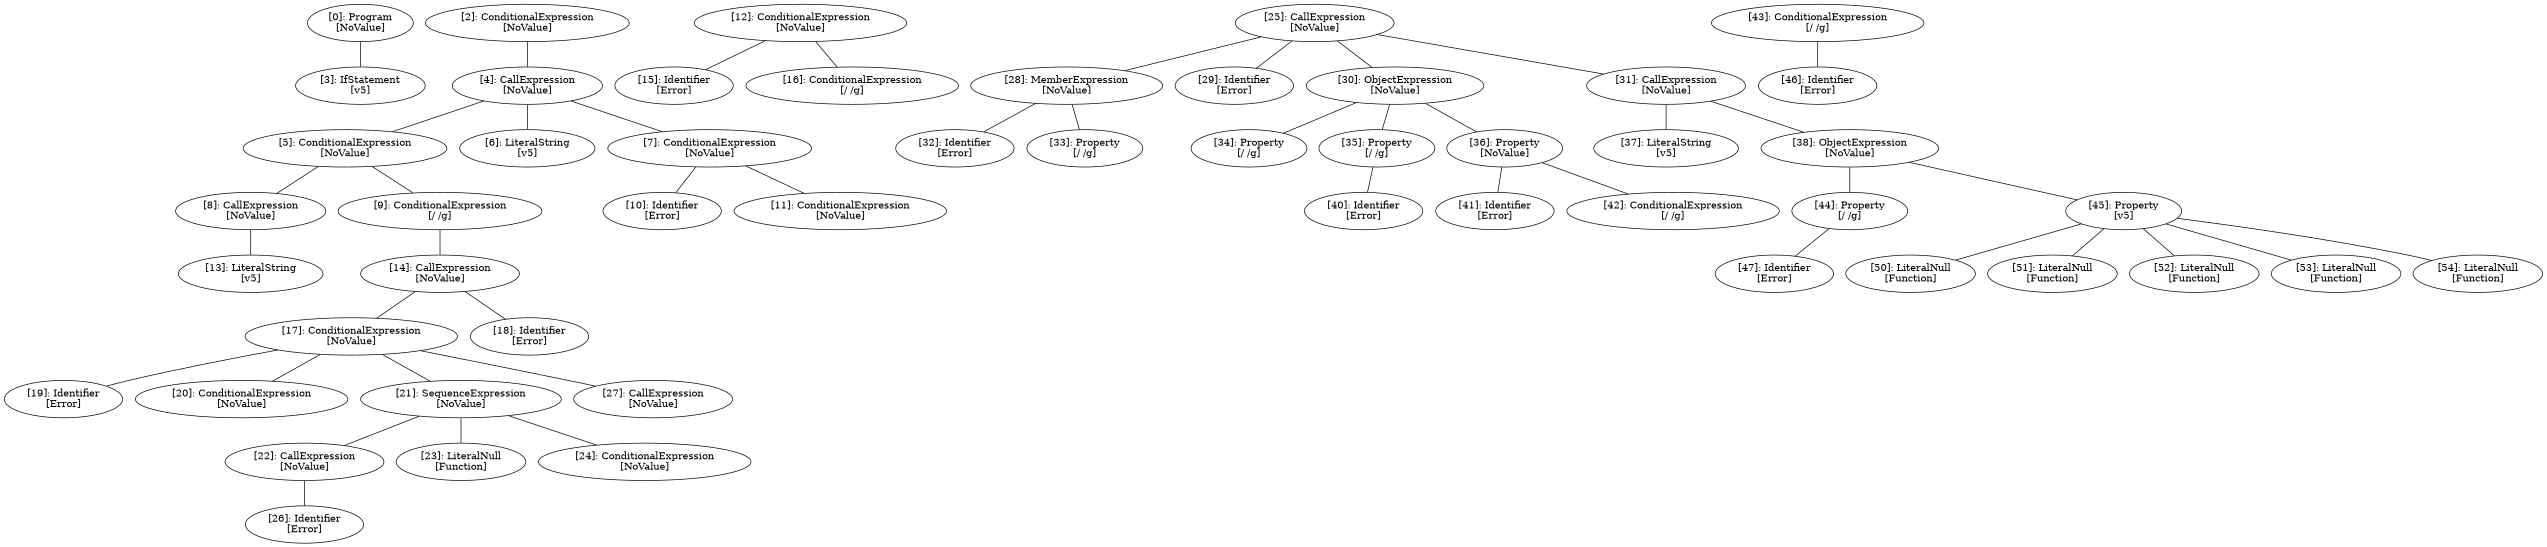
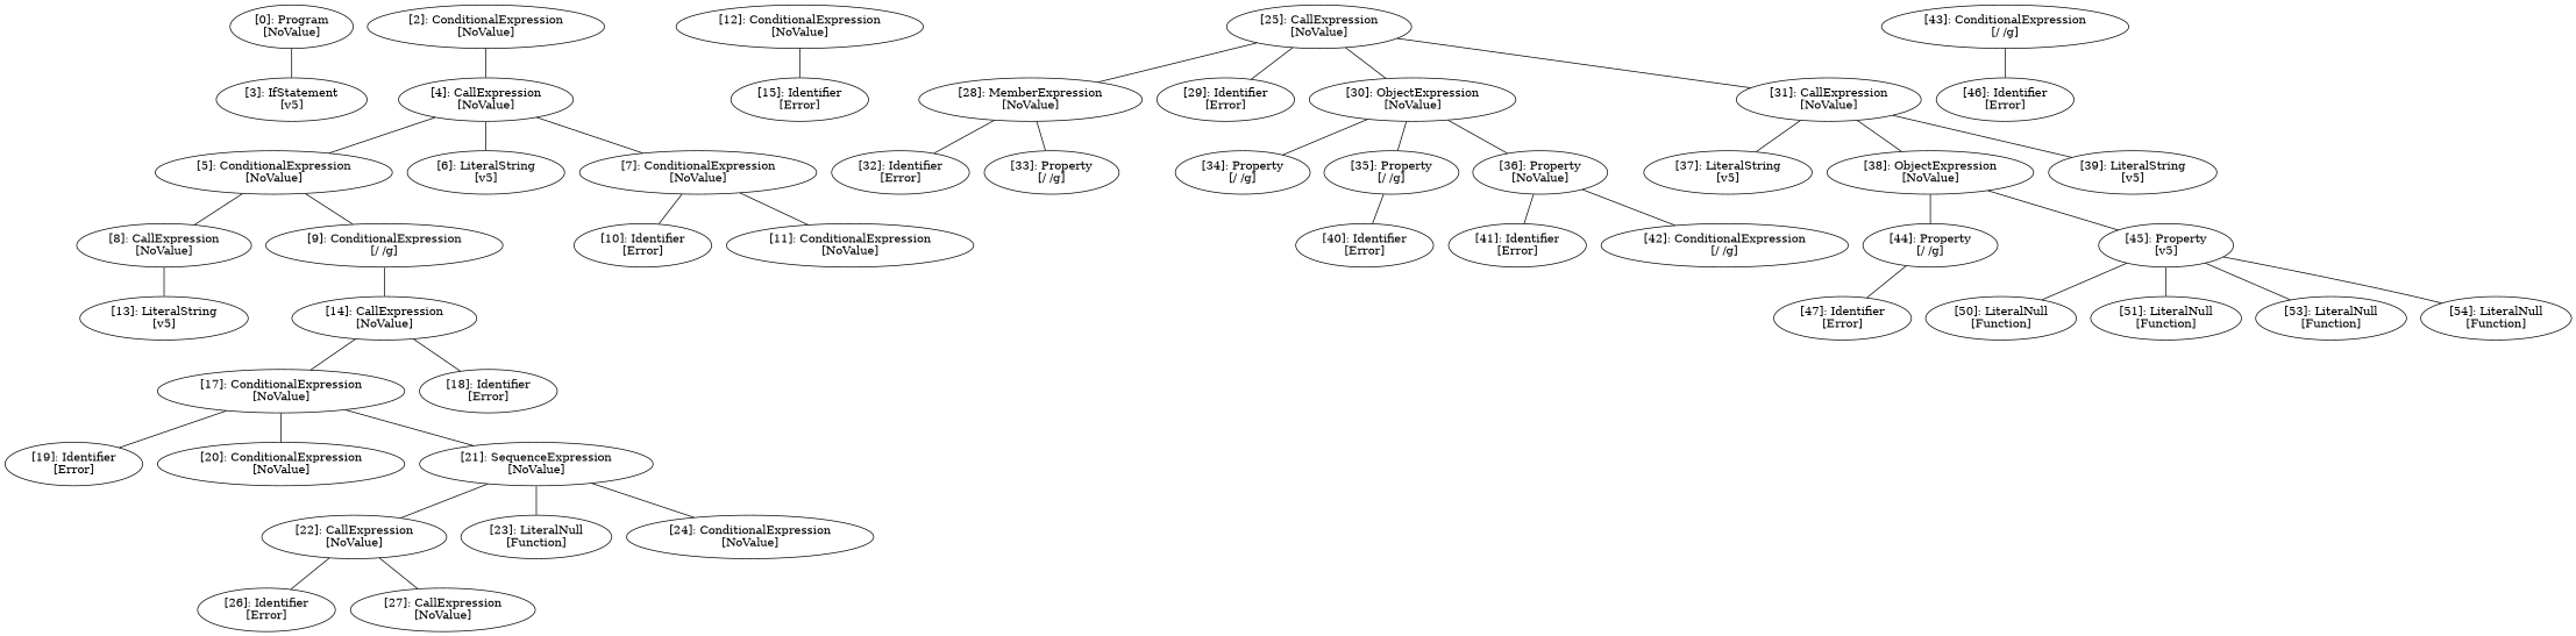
  graph {
    n1 [label="[0]: Program\n[NoValue]"]
    n2 [label="[3]: IfStatement\n[v5]"]
    n3 [label="[2]: ConditionalExpression\n[NoValue]"]
    n4 [label="[4]: CallExpression\n[NoValue]"]
    n5 [label="[5]: ConditionalExpression\n[NoValue]"]
    n6 [label="[6]: LiteralString\n[v5]"]
    n7 [label="[7]: ConditionalExpression\n[NoValue]"]
    n8 [label="[8]: CallExpression\n[NoValue]"]
    n9 [label="[9]: ConditionalExpression\n[/ /g]"]
    n10 [label="[10]: Identifier\n[Error]"]
    n11 [label="[11]: ConditionalExpression\n[NoValue]"]
    n12 [label="[13]: LiteralString\n[v5]"]
    n13 [label="[14]: CallExpression\n[NoValue]"]
    n14 [label="[12]: ConditionalExpression\n[NoValue]"]
    n15 [label="[15]: Identifier\n[Error]"]
-   n16 [label="[16]: ConditionalExpression\n[/ /g]"]
    n17 [label="[17]: ConditionalExpression\n[NoValue]"]
    n18 [label="[18]: Identifier\n[Error]"]
    n19 [label="[19]: Identifier\n[Error]"]
    n20 [label="[20]: ConditionalExpression\n[NoValue]"]
    n21 [label="[21]: SequenceExpression\n[NoValue]"]
    n22 [label="[22]: CallExpression\n[NoValue]"]
    n23 [label="[23]: LiteralNull\n[Function]"]
    n24 [label="[24]: ConditionalExpression\n[NoValue]"]
    n25 [label="[26]: Identifier\n[Error]"]
    n26 [label="[27]: CallExpression\n[NoValue]"]
    n27 [label="[25]: CallExpression\n[NoValue]"]
    n28 [label="[28]: MemberExpression\n[NoValue]"]
    n29 [label="[29]: Identifier\n[Error]"]
    n30 [label="[30]: ObjectExpression\n[NoValue]"]
    n31 [label="[31]: CallExpression\n[NoValue]"]
    n32 [label="[32]: Identifier\n[Error]"]
    n33 [label="[33]: Property\n[/ /g]"]
    n34 [label="[34]: Property\n[/ /g]"]
    n35 [label="[35]: Property\n[/ /g]"]
    n36 [label="[36]: Property\n[NoValue]"]
    n37 [label="[37]: LiteralString\n[v5]"]
    n38 [label="[38]: ObjectExpression\n[NoValue]"]
+   n39 [label="[39]: LiteralString\n[v5]"]
    n40 [label="[40]: Identifier\n[Error]"]
    n41 [label="[41]: Identifier\n[Error]"]
    n42 [label="[42]: ConditionalExpression\n[/ /g]"]
    n43 [label="[44]: Property\n[/ /g]"]
    n44 [label="[45]: Property\n[v5]"]
    n45 [label="[47]: Identifier\n[Error]"]
    n46 [label="[50]: LiteralNull\n[Function]"]
    n47 [label="[51]: LiteralNull\n[Function]"]
-   n48 [label="[52]: LiteralNull\n[Function]"]
    n49 [label="[53]: LiteralNull\n[Function]"]
    n50 [label="[54]: LiteralNull\n[Function]"]
    n51 [label="[43]: ConditionalExpression\n[/ /g]"]
    n52 [label="[46]: Identifier\n[Error]"]
    n1 -- n2
    n3 -- n4
    n4 -- n5
    n4 -- n6
    n4 -- n7
    n5 -- n8
    n5 -- n9
    n7 -- n10
    n7 -- n11
    n8 -- n12
    n9 -- n13
    n13 -- n17
    n13 -- n18
    n14 -- n15
-   n14 -- n16
    n17 -- n19
    n17 -- n20
    n17 -- n21
    n21 -- n22
    n21 -- n23
    n21 -- n24
    n22 -- n25
-   n17 -- n26
+   n22 -- n26
    n27 -- n28
    n27 -- n29
    n27 -- n30
    n27 -- n31
    n28 -- n32
    n28 -- n33
    n30 -- n34
    n30 -- n35
    n30 -- n36
    n31 -- n37
    n31 -- n38
+   n31 -- n39
    n35 -- n40
    n36 -- n41
    n36 -- n42
    n38 -- n43
    n38 -- n44
    n43 -- n45
    n44 -- n46
    n44 -- n47
-   n44 -- n48
    n44 -- n49
    n44 -- n50
    n51 -- n52
  }
